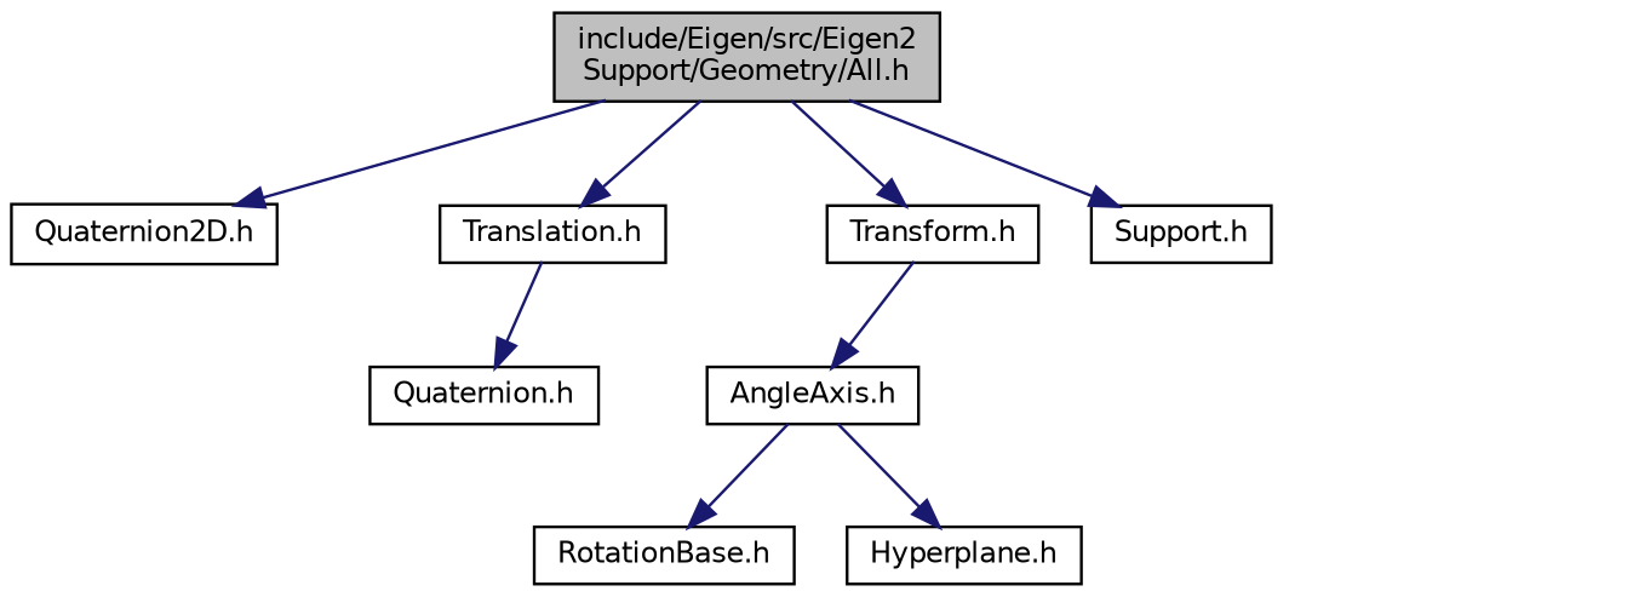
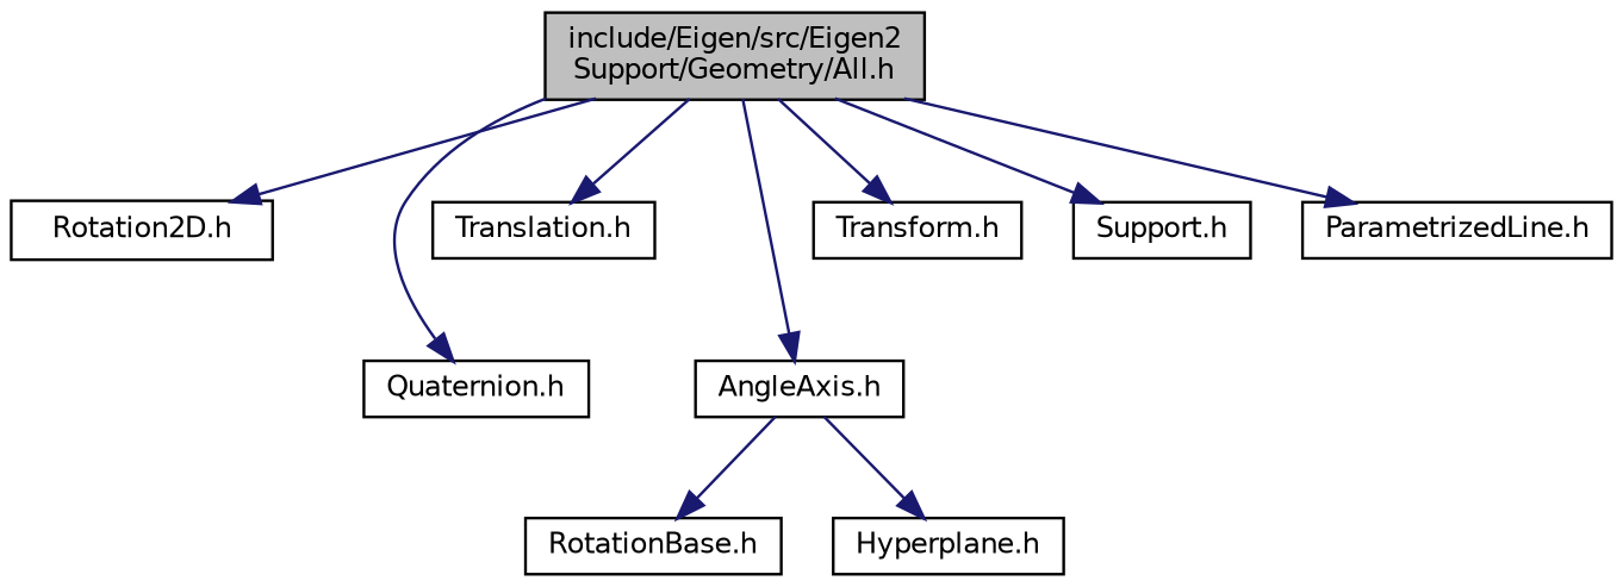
  digraph {
    node [color=black fillcolor=white fontname=Helvetica fontsize=10 shape=record style=filled]
    edge [color=midnightblue fontname=Helvetica fontsize=10 labelfontname=Helvetica labelfontsize=10 style=solid]
    n1 [fillcolor=grey75 fontcolor=black height=0.2 label="include/Eigen/src/Eigen2\lSupport/Geometry/All.h" width=0.4]
-   n2 [height=0.2 label="Quaternion2D.h" width=0.4]
+   n2 [height=0.2 label="Rotation2D.h" width=0.4]
    n3 [height=0.2 label="Quaternion.h" width=0.4]
    n4 [height=0.2 label="AngleAxis.h" width=0.4]
    n5 [height=0.2 label="Transform.h" width=0.4]
    n6 [height=0.2 label="Translation.h" width=0.4]
    n7 [height=0.2 label="Support.h" width=0.4]
+   n8 [height=0.2 label="ParametrizedLine.h" width=0.4]
    n9 [height=0.2 label="RotationBase.h" width=0.4]
    n10 [height=0.2 label="Hyperplane.h" width=0.4]
    n1 -> n2
-   n6 -> n3
-   n5 -> n4
+   n1 -> n3
+   n1 -> n4
    n1 -> n5
    n1 -> n6
    n1 -> n7
+   n1 -> n8
    n4 -> n9
    n4 -> n10
  }
